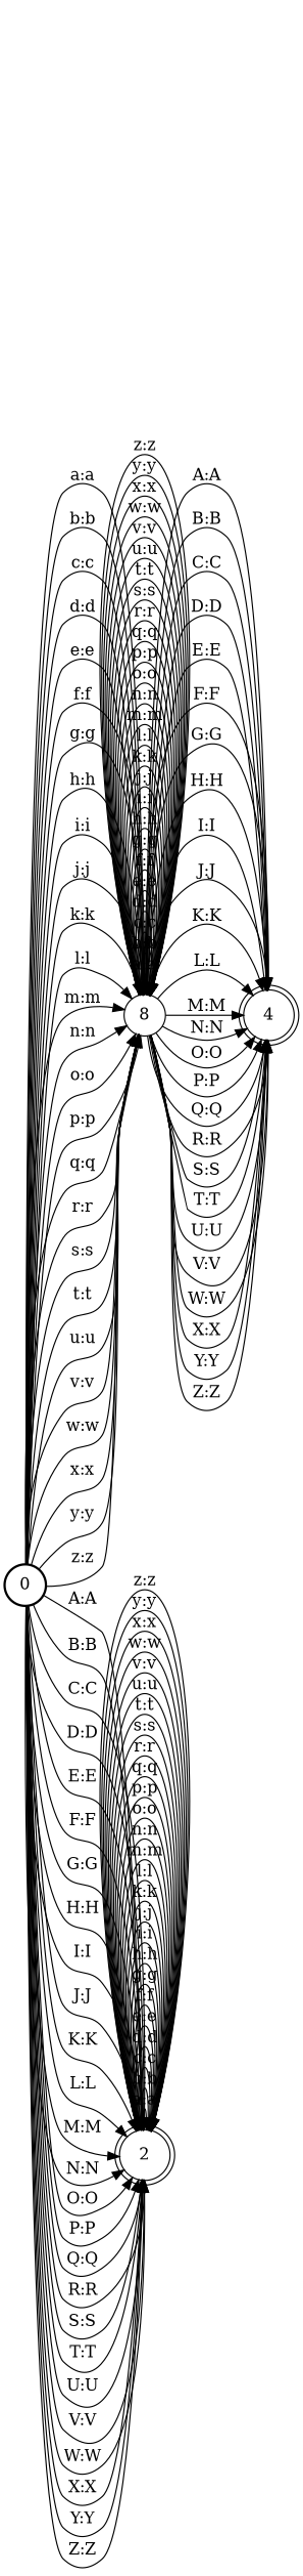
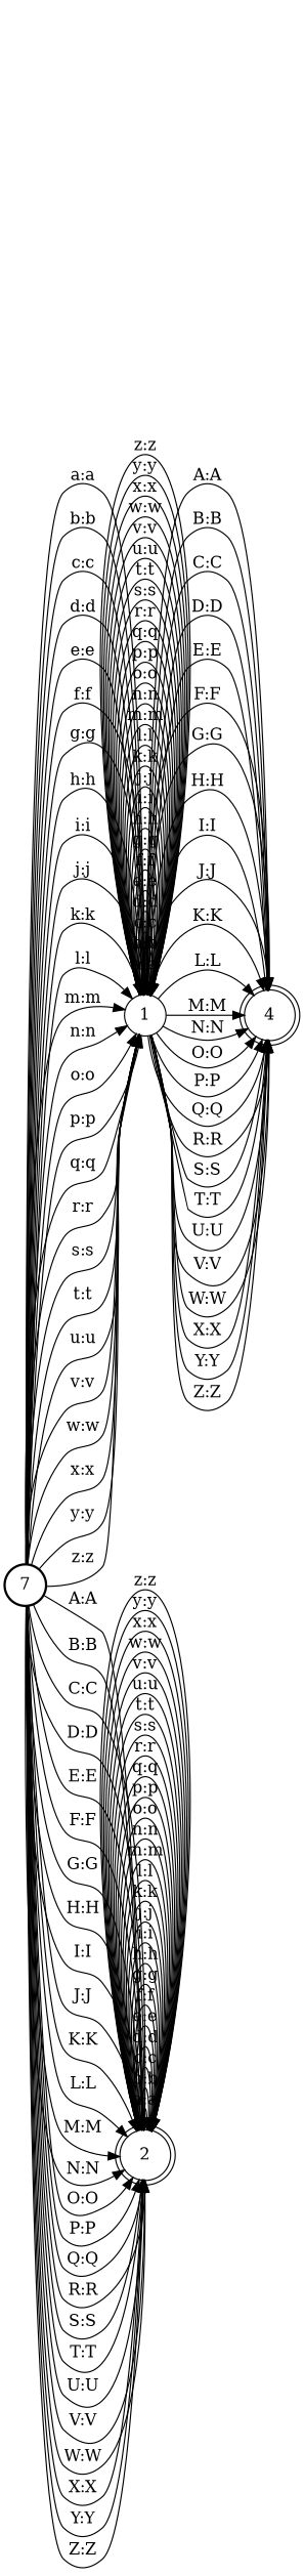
  digraph {
    nodesep=0.25
    rankdir=LR
    ranksep=0.4
    node [fontsize=14 shape=circle style=solid]
    edge [fontsize=14]
-   n1 [label=0 style=bold]
-   n2 [label=8]
+   n1 [label=7 style=bold]
+   n2 [label=1]
    n3 [label=2 shape=doublecircle]
    n4 [label=4 shape=doublecircle]
    n1 -> n2 [label="a:a"]
    n1 -> n2 [label="b:b"]
    n1 -> n2 [label="c:c"]
    n1 -> n2 [label="d:d"]
    n1 -> n2 [label="e:e"]
    n1 -> n2 [label="f:f"]
    n1 -> n2 [label="g:g"]
    n1 -> n2 [label="h:h"]
    n1 -> n2 [label="i:i"]
    n1 -> n2 [label="j:j"]
    n1 -> n2 [label="k:k"]
    n1 -> n2 [label="l:l"]
    n1 -> n2 [label="m:m"]
    n1 -> n2 [label="n:n"]
    n1 -> n2 [label="o:o"]
    n1 -> n2 [label="p:p"]
    n1 -> n2 [label="q:q"]
    n1 -> n2 [label="r:r"]
    n1 -> n2 [label="s:s"]
    n1 -> n2 [label="t:t"]
    n1 -> n2 [label="u:u"]
    n1 -> n2 [label="v:v"]
    n1 -> n2 [label="w:w"]
    n1 -> n2 [label="x:x"]
    n1 -> n2 [label="y:y"]
    n1 -> n2 [label="z:z"]
    n1 -> n3 [label="A:A"]
    n1 -> n3 [label="B:B"]
    n1 -> n3 [label="C:C"]
    n1 -> n3 [label="D:D"]
    n1 -> n3 [label="E:E"]
    n1 -> n3 [label="F:F"]
    n1 -> n3 [label="G:G"]
    n1 -> n3 [label="H:H"]
    n1 -> n3 [label="I:I"]
    n1 -> n3 [label="J:J"]
    n1 -> n3 [label="K:K"]
    n1 -> n3 [label="L:L"]
    n1 -> n3 [label="M:M"]
    n1 -> n3 [label="N:N"]
    n1 -> n3 [label="O:O"]
    n1 -> n3 [label="P:P"]
    n1 -> n3 [label="Q:Q"]
    n1 -> n3 [label="R:R"]
    n1 -> n3 [label="S:S"]
    n1 -> n3 [label="T:T"]
    n1 -> n3 [label="U:U"]
    n1 -> n3 [label="V:V"]
    n1 -> n3 [label="W:W"]
    n1 -> n3 [label="X:X"]
    n1 -> n3 [label="Y:Y"]
    n1 -> n3 [label="Z:Z"]
    n2 -> n2 [label="a:a"]
    n2 -> n2 [label="b:b"]
    n2 -> n2 [label="c:c"]
    n2 -> n2 [label="d:d"]
    n2 -> n2 [label="e:e"]
    n2 -> n2 [label="f:f"]
    n2 -> n2 [label="g:g"]
    n2 -> n2 [label="h:h"]
    n2 -> n2 [label="i:i"]
    n2 -> n2 [label="j:j"]
    n2 -> n2 [label="k:k"]
    n2 -> n2 [label="l:l"]
    n2 -> n2 [label="m:m"]
    n2 -> n2 [label="n:n"]
    n2 -> n2 [label="o:o"]
    n2 -> n2 [label="p:p"]
    n2 -> n2 [label="q:q"]
    n2 -> n2 [label="r:r"]
    n2 -> n2 [label="s:s"]
    n2 -> n2 [label="t:t"]
    n2 -> n2 [label="u:u"]
    n2 -> n2 [label="v:v"]
    n2 -> n2 [label="w:w"]
    n2 -> n2 [label="x:x"]
    n2 -> n2 [label="y:y"]
    n2 -> n2 [label="z:z"]
    n2 -> n4 [label="A:A"]
    n2 -> n4 [label="B:B"]
    n2 -> n4 [label="C:C"]
    n2 -> n4 [label="D:D"]
    n2 -> n4 [label="E:E"]
    n2 -> n4 [label="F:F"]
    n2 -> n4 [label="G:G"]
    n2 -> n4 [label="H:H"]
    n2 -> n4 [label="I:I"]
    n2 -> n4 [label="J:J"]
    n2 -> n4 [label="K:K"]
    n2 -> n4 [label="L:L"]
    n2 -> n4 [label="M:M"]
    n2 -> n4 [label="N:N"]
    n2 -> n4 [label="O:O"]
    n2 -> n4 [label="P:P"]
    n2 -> n4 [label="Q:Q"]
    n2 -> n4 [label="R:R"]
    n2 -> n4 [label="S:S"]
    n2 -> n4 [label="T:T"]
    n2 -> n4 [label="U:U"]
    n2 -> n4 [label="V:V"]
    n2 -> n4 [label="W:W"]
    n2 -> n4 [label="X:X"]
    n2 -> n4 [label="Y:Y"]
    n2 -> n4 [label="Z:Z"]
    n3 -> n3 [label="a:a"]
    n3 -> n3 [label="b:b"]
    n3 -> n3 [label="c:c"]
    n3 -> n3 [label="d:d"]
    n3 -> n3 [label="e:e"]
    n3 -> n3 [label="f:f"]
    n3 -> n3 [label="g:g"]
    n3 -> n3 [label="h:h"]
    n3 -> n3 [label="i:i"]
    n3 -> n3 [label="j:j"]
    n3 -> n3 [label="k:k"]
    n3 -> n3 [label="l:l"]
    n3 -> n3 [label="m:m"]
    n3 -> n3 [label="n:n"]
    n3 -> n3 [label="o:o"]
    n3 -> n3 [label="p:p"]
    n3 -> n3 [label="q:q"]
    n3 -> n3 [label="r:r"]
    n3 -> n3 [label="s:s"]
    n3 -> n3 [label="t:t"]
    n3 -> n3 [label="u:u"]
    n3 -> n3 [label="v:v"]
    n3 -> n3 [label="w:w"]
    n3 -> n3 [label="x:x"]
    n3 -> n3 [label="y:y"]
    n3 -> n3 [label="z:z"]
  }
